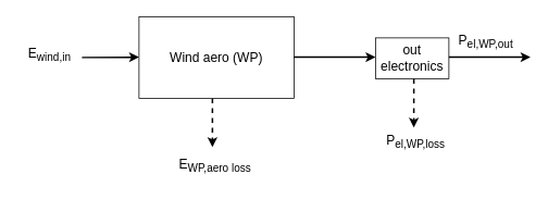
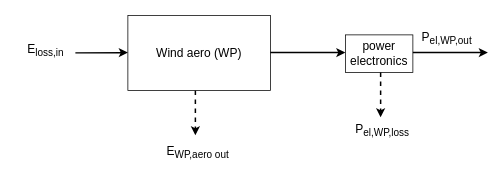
  <mxCell id="0" />
  <mxCell id="1" parent="0" />
  <mxCell id="2" value="" style="endArrow=classic;html=1;rounded=0;fontSize=16;strokeWidth=2;dashed=1;" parent="1" edge="1"><mxGeometry width="50" height="50" relative="1" as="geometry"><mxPoint x="260" y="120" as="sourcePoint" /><mxPoint x="260" y="180" as="targetPoint" /></mxGeometry></mxCell>
- <mxCell id="3" value="E&lt;sub&gt;WP,aero loss&lt;/sub&gt;" style="text;html=1;align=center;verticalAlign=middle;resizable=0;points=[];autosize=1;strokeColor=none;fillColor=none;fontSize=16;" parent="1" vertex="1"><mxGeometry x="208" y="182" width="110" height="40" as="geometry" /></mxCell>
+ <mxCell id="3" value="E&lt;sub&gt;WP,aero out&lt;/sub&gt;" style="text;html=1;align=center;verticalAlign=middle;resizable=0;points=[];autosize=1;strokeColor=none;fillColor=none;fontSize=16;" parent="1" vertex="1"><mxGeometry x="208" y="182" width="110" height="40" as="geometry" /></mxCell>
  <mxCell id="4" value="&lt;font style=&quot;font-size: 16px;&quot;&gt;Wind aero (WP)&lt;/font&gt;" style="rounded=0;whiteSpace=wrap;html=1;" parent="1" vertex="1"><mxGeometry x="170" y="20" width="190" height="100" as="geometry" /></mxCell>
  <mxCell id="5" value="" style="endArrow=classic;html=1;rounded=0;fontSize=16;strokeWidth=2;" parent="1" edge="1"><mxGeometry width="50" height="50" relative="1" as="geometry"><mxPoint x="100" y="70" as="sourcePoint" /><mxPoint x="170" y="69.66" as="targetPoint" /></mxGeometry></mxCell>
- <mxCell id="6" value="E&lt;sub&gt;wind,in&lt;/sub&gt;" style="text;html=1;align=center;verticalAlign=middle;resizable=0;points=[];autosize=1;strokeColor=none;fillColor=none;fontSize=16;" parent="1" vertex="1"><mxGeometry x="20" y="46" width="80" height="40" as="geometry" /></mxCell>
+ <mxCell id="6" value="E&lt;sub&gt;loss,in&lt;/sub&gt;" style="text;html=1;align=center;verticalAlign=middle;resizable=0;points=[];autosize=1;strokeColor=none;fillColor=none;fontSize=16;" parent="1" vertex="1"><mxGeometry x="20" y="46" width="80" height="40" as="geometry" /></mxCell>
  <mxCell id="7" value="" style="endArrow=classic;html=1;rounded=0;fontSize=16;strokeWidth=2;" parent="1" edge="1"><mxGeometry width="50" height="50" relative="1" as="geometry"><mxPoint x="360" y="69.66" as="sourcePoint" /><mxPoint x="460" y="69.66" as="targetPoint" /></mxGeometry></mxCell>
- <mxCell id="8" value="&lt;span style=&quot;font-size: 16px;&quot;&gt;out electronics&lt;/span&gt;" style="rounded=0;whiteSpace=wrap;html=1;" parent="1" vertex="1"><mxGeometry x="460" y="46" width="90" height="50" as="geometry" /></mxCell>
+ <mxCell id="8" value="&lt;span style=&quot;font-size: 16px;&quot;&gt;power electronics&lt;/span&gt;" style="rounded=0;whiteSpace=wrap;html=1;" parent="1" vertex="1"><mxGeometry x="460" y="46" width="90" height="50" as="geometry" /></mxCell>
  <mxCell id="9" value="" style="endArrow=classic;html=1;rounded=0;fontSize=16;strokeWidth=2;" parent="1" edge="1"><mxGeometry width="50" height="50" relative="1" as="geometry"><mxPoint x="550" y="69.66" as="sourcePoint" /><mxPoint x="650" y="69.66" as="targetPoint" /></mxGeometry></mxCell>
  <mxCell id="10" value="P&lt;sub&gt;el,WP,out&lt;/sub&gt;" style="text;html=1;align=center;verticalAlign=middle;resizable=0;points=[];autosize=1;strokeColor=none;fillColor=none;fontSize=16;" parent="1" vertex="1"><mxGeometry x="550" y="30" width="90" height="40" as="geometry" /></mxCell>
  <mxCell id="11" value="" style="endArrow=classic;html=1;rounded=0;fontSize=16;strokeWidth=2;dashed=1;" parent="1" edge="1"><mxGeometry width="50" height="50" relative="1" as="geometry"><mxPoint x="507" y="96" as="sourcePoint" /><mxPoint x="507" y="156" as="targetPoint" /></mxGeometry></mxCell>
  <mxCell id="12" value="P&lt;sub&gt;el,WP,loss&lt;/sub&gt;" style="text;html=1;align=center;verticalAlign=middle;resizable=0;points=[];autosize=1;strokeColor=none;fillColor=none;fontSize=16;" parent="1" vertex="1"><mxGeometry x="459" y="153" width="100" height="40" as="geometry" /></mxCell>
